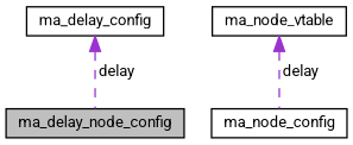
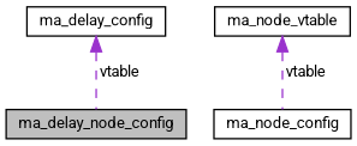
  digraph {
    fontname=Roboto
    node [color=black fillcolor=white fontname=Roboto fontsize=10 shape=record style=filled]
    edge [color=darkorchid3 dir=back fontname=Roboto fontsize=10 labelfontname=Helvetica labelfontsize=10 style=dashed]
    n1 [fillcolor=grey75 fontcolor=black height=0.2 label=ma_delay_node_config width=0.4]
    n2 [height=0.2 label=ma_node_config width=0.4]
    n3 [height=0.2 label=ma_node_vtable width=0.4]
    n4 [height=0.2 label=ma_delay_config width=0.4]
-   n3 -> n2 [label=" delay"]
-   n4 -> n1 [label=" delay"]
+   n3 -> n2 [label=" vtable"]
+   n4 -> n1 [label=" vtable"]
  }
